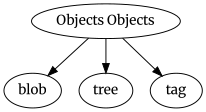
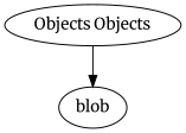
  digraph {
    fontname=Merriweather
    rankdir=TB
    node [fontname=Merriweather]
    edge [fontname=Merriweather]
    n1 [label="Objects Objects"]
    blob
-   tree
-   tag
    n1 -> blob
-   n1 -> tree
-   n1 -> tag
  }
